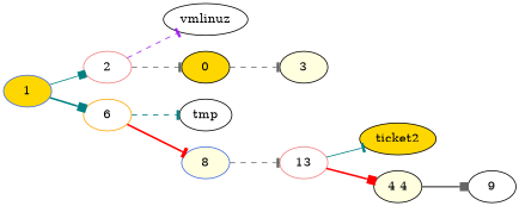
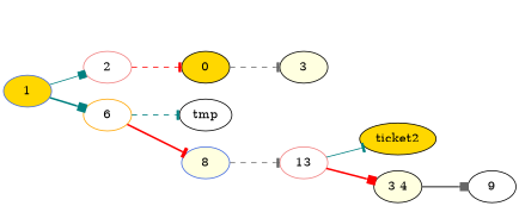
  digraph {
    rankdir=LR
    node [fillcolor=white style=filled]
    edge [arrowhead=tee color=teal style=dashed]
    1 [color=royalblue fillcolor=gold]
    2 [color=lightcoral]
    6 [color=orange]
-   n4 [label=vmlinuz]
    n5 [fillcolor=gold label=0]
    n6 [label=tmp]
    8 [color=royalblue fillcolor=lightyellow]
    n8 [fillcolor=lightyellow label=3]
    13 [color=lightcoral]
    n10 [fillcolor=gold label=ticket2]
-   n11 [fillcolor=lightyellow label="4 4"]
+   n11 [fillcolor=lightyellow label="3 4"]
    n12 [label=9]
    1 -> 2 [arrowhead=box style=solid]
    1 -> 6 [arrowhead=box style=bold]
-   2 -> n4 [color=purple]
-   2 -> n5 [color=gray40]
+   2 -> n5 [color=red]
    6 -> n6
    6 -> 8 [color=red style=bold]
    n5 -> n8 [color=gray40]
    8 -> 13 [color=gray40]
    13 -> n10 [style=solid]
    13 -> n11 [arrowhead=box color=red style=bold]
    n11 -> n12 [arrowhead=box color=gray40 style=bold]
  }
